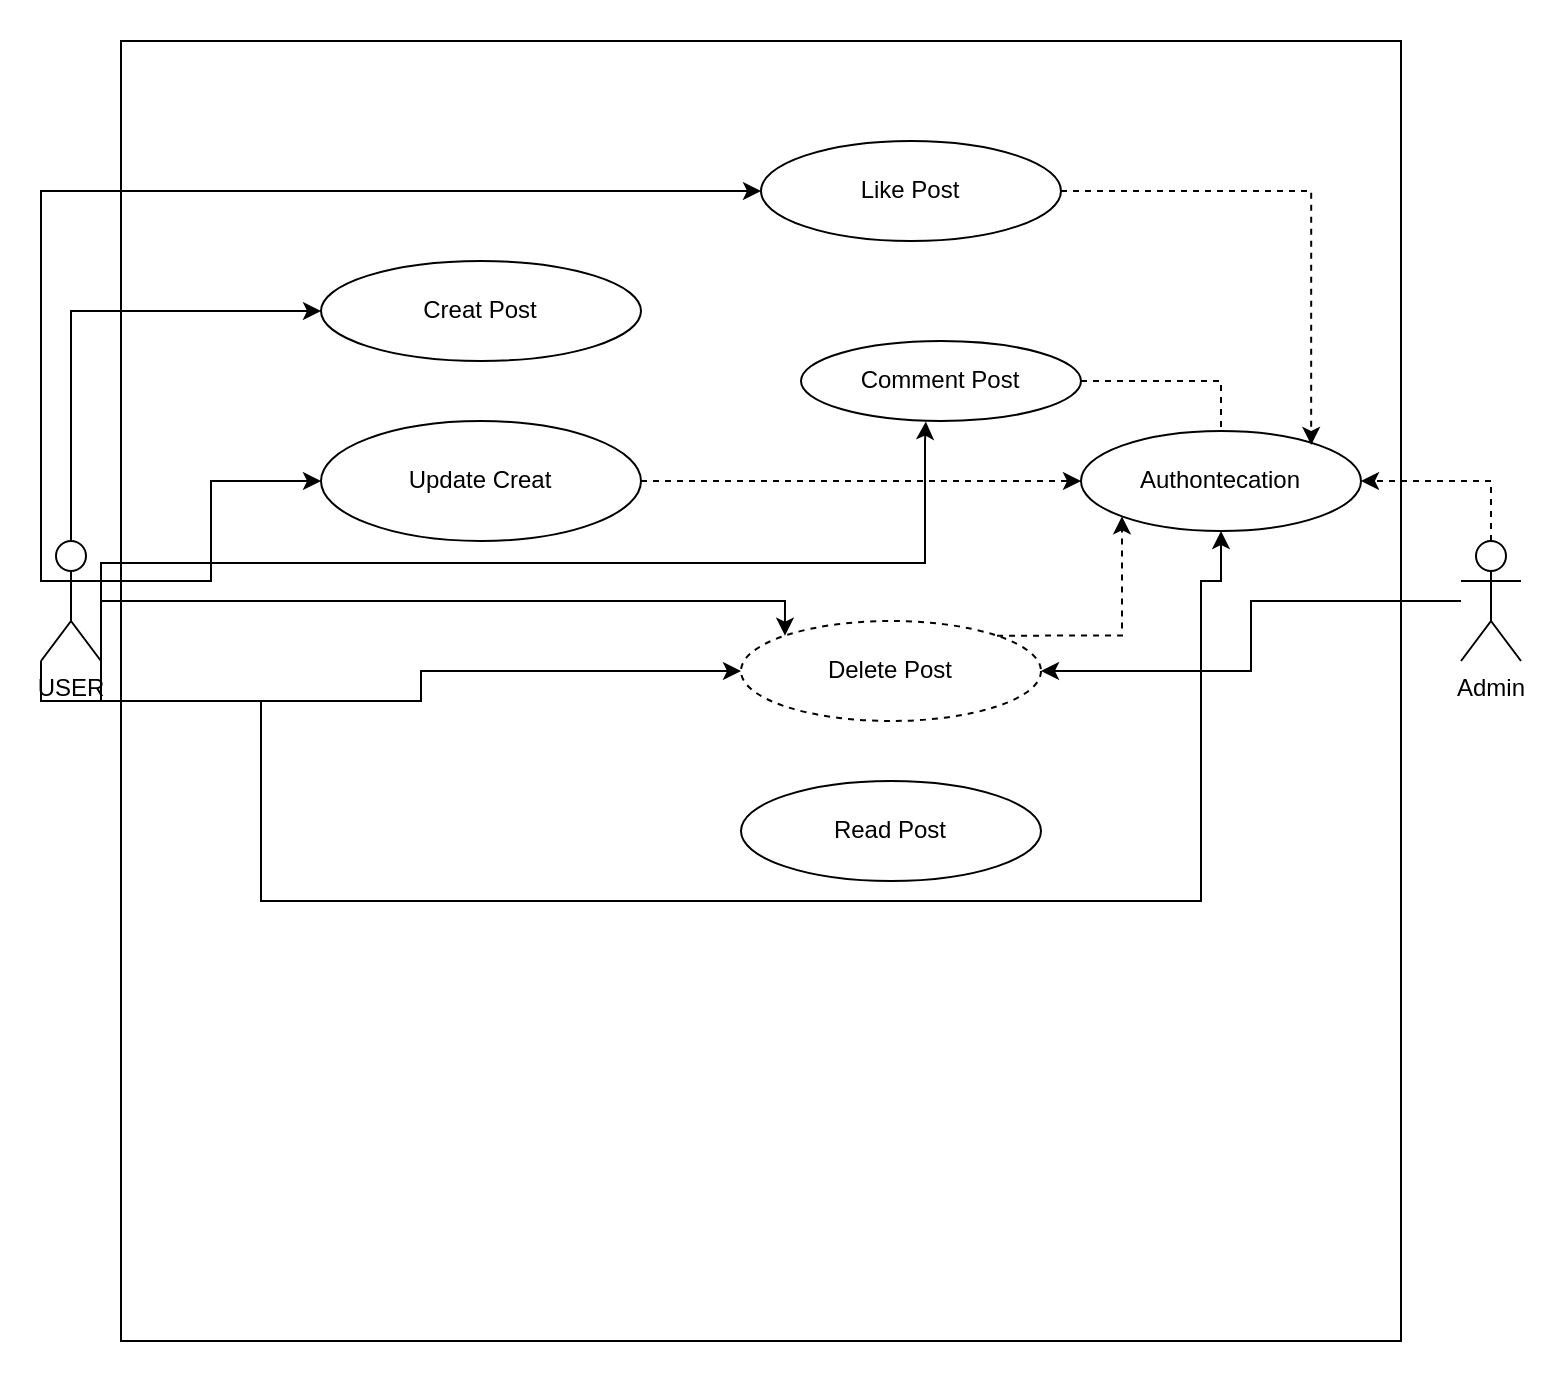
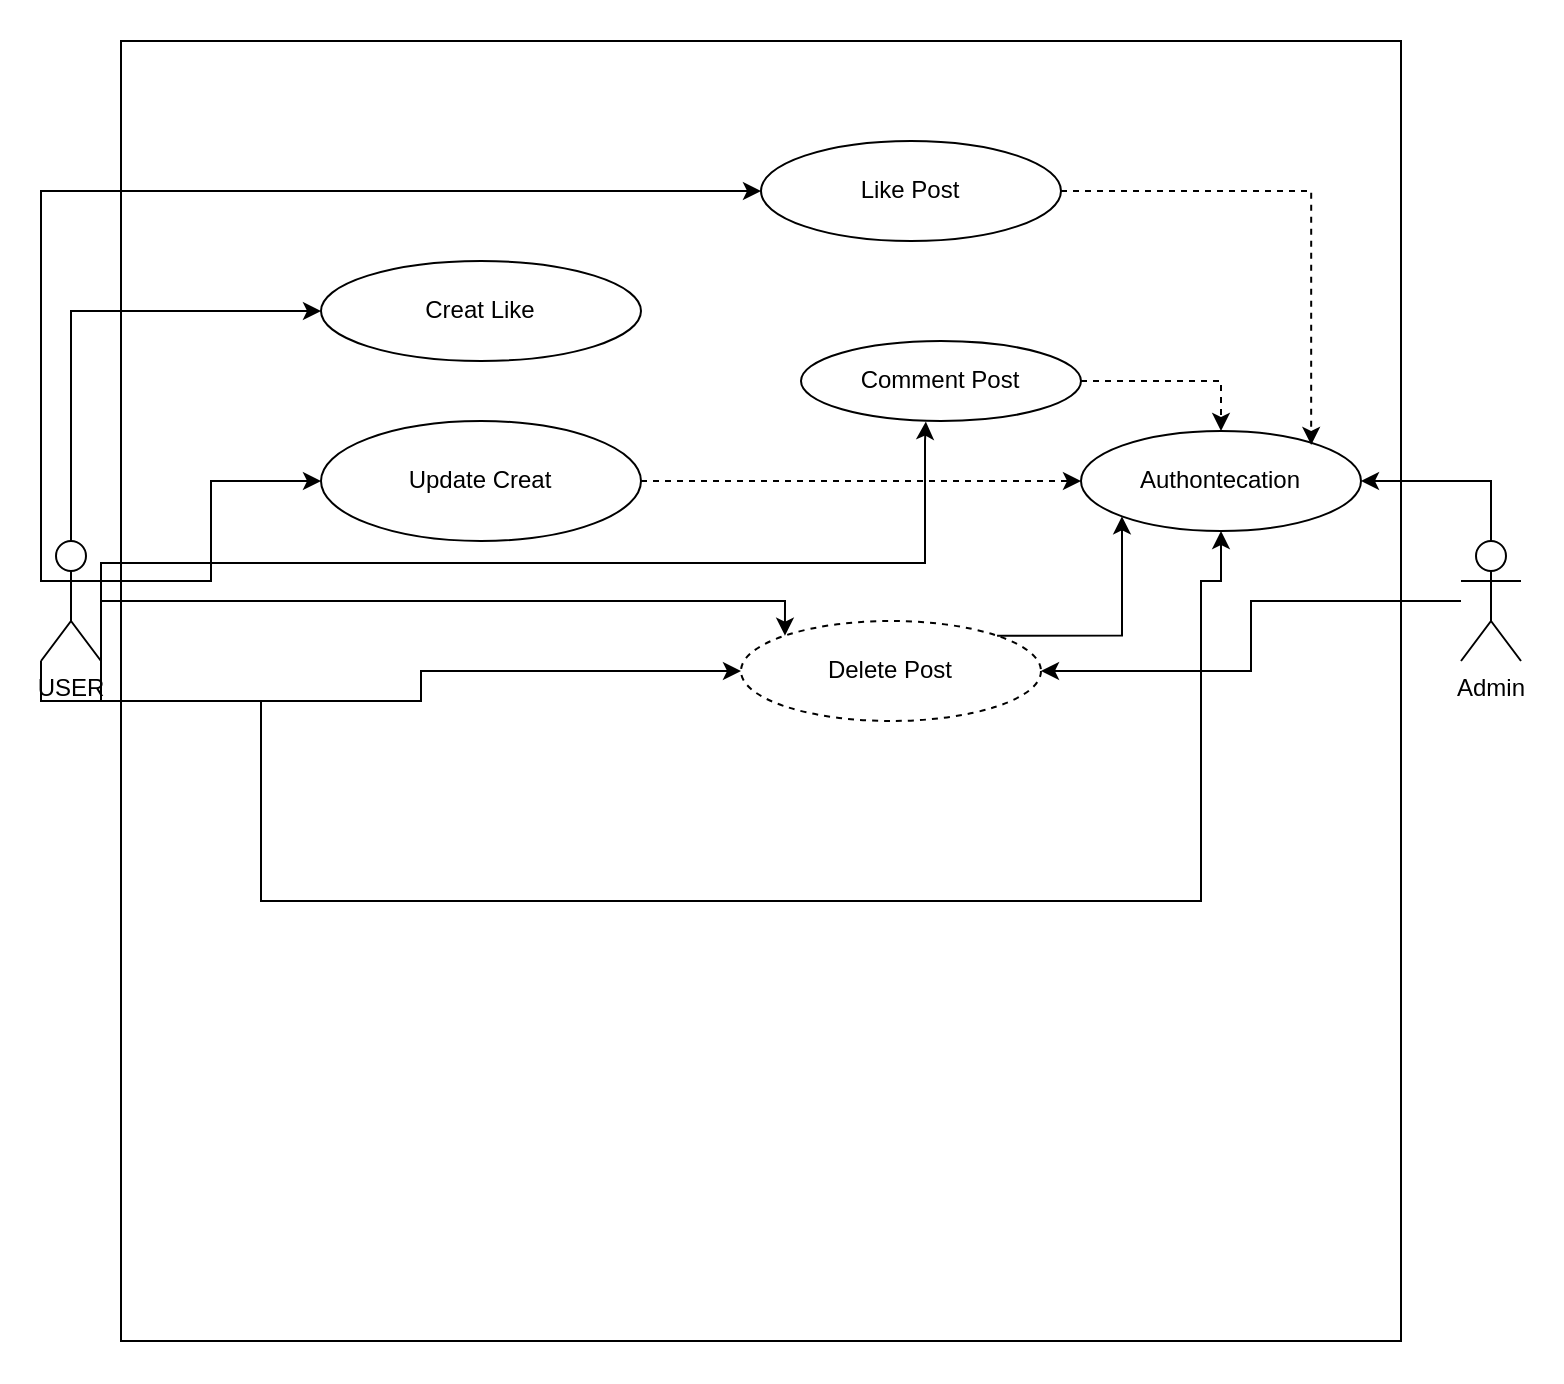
  <mxCell id="0" />
  <mxCell id="1" parent="0" />
  <mxCell id="2" style="edgeStyle=orthogonalEdgeStyle;rounded=0;orthogonalLoop=1;jettySize=auto;html=1;exitX=0.5;exitY=0;exitDx=0;exitDy=0;exitPerimeter=0;entryX=0;entryY=0.5;entryDx=0;entryDy=0;" edge="1" parent="1" source="9" target="14"><mxGeometry relative="1" as="geometry" /></mxCell>
  <mxCell id="3" style="edgeStyle=orthogonalEdgeStyle;rounded=0;orthogonalLoop=1;jettySize=auto;html=1;exitX=1;exitY=0.333;exitDx=0;exitDy=0;exitPerimeter=0;" edge="1" parent="1" source="9" target="16"><mxGeometry relative="1" as="geometry" /></mxCell>
  <mxCell id="4" style="edgeStyle=orthogonalEdgeStyle;rounded=0;orthogonalLoop=1;jettySize=auto;html=1;exitX=1;exitY=1;exitDx=0;exitDy=0;exitPerimeter=0;" edge="1" parent="1" source="9" target="18"><mxGeometry relative="1" as="geometry" /></mxCell>
  <mxCell id="5" style="edgeStyle=orthogonalEdgeStyle;rounded=0;orthogonalLoop=1;jettySize=auto;html=1;exitX=0;exitY=1;exitDx=0;exitDy=0;exitPerimeter=0;entryX=0.5;entryY=1;entryDx=0;entryDy=0;" edge="1" parent="1" source="9" target="19"><mxGeometry relative="1" as="geometry"><Array as="points"><mxPoint x="20" y="350" /><mxPoint x="130" y="350" /><mxPoint x="130" y="450" /><mxPoint x="600" y="450" /><mxPoint x="600" y="290" /><mxPoint x="610" y="290" /></Array></mxGeometry></mxCell>
  <mxCell id="6" style="edgeStyle=orthogonalEdgeStyle;rounded=0;orthogonalLoop=1;jettySize=auto;html=1;exitX=1;exitY=0.333;exitDx=0;exitDy=0;exitPerimeter=0;entryX=0;entryY=0.5;entryDx=0;entryDy=0;" edge="1" parent="1" source="9" target="21"><mxGeometry relative="1" as="geometry"><Array as="points"><mxPoint x="20" y="290" /><mxPoint x="20" y="95" /></Array></mxGeometry></mxCell>
  <mxCell id="7" style="edgeStyle=orthogonalEdgeStyle;rounded=0;orthogonalLoop=1;jettySize=auto;html=1;exitX=1;exitY=1;exitDx=0;exitDy=0;exitPerimeter=0;entryX=0.446;entryY=1.007;entryDx=0;entryDy=0;entryPerimeter=0;" edge="1" parent="1" source="9" target="23"><mxGeometry relative="1" as="geometry"><Array as="points"><mxPoint x="50" y="281" /><mxPoint x="462" y="281" /><mxPoint x="462" y="220" /><mxPoint x="462" y="220" /></Array></mxGeometry></mxCell>
  <mxCell id="8" style="edgeStyle=orthogonalEdgeStyle;rounded=0;orthogonalLoop=1;jettySize=auto;html=1;entryX=0;entryY=0;entryDx=0;entryDy=0;" edge="1" parent="1" source="9" target="18"><mxGeometry relative="1" as="geometry"><Array as="points"><mxPoint x="392" y="300" /></Array></mxGeometry></mxCell>
  <mxCell id="9" value="USER" style="shape=umlActor;verticalLabelPosition=bottom;verticalAlign=top;html=1;" vertex="1" parent="1"><mxGeometry x="20" y="270" width="30" height="60" as="geometry" /></mxCell>
  <mxCell id="10" style="edgeStyle=orthogonalEdgeStyle;rounded=0;orthogonalLoop=1;jettySize=auto;html=1;entryX=1;entryY=0.5;entryDx=0;entryDy=0;" edge="1" parent="1" source="12" target="18"><mxGeometry relative="1" as="geometry" /></mxCell>
- <mxCell id="11" style="edgeStyle=orthogonalEdgeStyle;rounded=0;orthogonalLoop=1;jettySize=auto;html=1;entryX=1;entryY=0.5;entryDx=0;entryDy=0;dashed=1;" edge="1" parent="1" source="12" target="19"><mxGeometry relative="1" as="geometry"><Array as="points"><mxPoint x="745" y="240" /></Array></mxGeometry></mxCell>
+ <mxCell id="11" style="edgeStyle=orthogonalEdgeStyle;rounded=0;orthogonalLoop=1;jettySize=auto;html=1;entryX=1;entryY=0.5;entryDx=0;entryDy=0;" edge="1" parent="1" source="12" target="19"><mxGeometry relative="1" as="geometry"><Array as="points"><mxPoint x="745" y="240" /></Array></mxGeometry></mxCell>
  <mxCell id="12" value="Admin" style="shape=umlActor;verticalLabelPosition=bottom;verticalAlign=top;html=1;" vertex="1" parent="1"><mxGeometry x="730" y="270" width="30" height="60" as="geometry" /></mxCell>
  <mxCell id="13" value="" style="rounded=0;whiteSpace=wrap;html=1;fillColor=none;" vertex="1" parent="1"><mxGeometry x="60" width="640" height="650" as="geometry" y="20" /></mxCell>
- <mxCell id="14" value="Creat Post" style="ellipse;whiteSpace=wrap;html=1;fillColor=none;" vertex="1" parent="1"><mxGeometry x="160" y="130" width="160" height="50" as="geometry" /></mxCell>
+ <mxCell id="14" value="Creat Like" style="ellipse;whiteSpace=wrap;html=1;fillColor=none;" vertex="1" parent="1"><mxGeometry x="160" y="130" width="160" height="50" as="geometry" /></mxCell>
  <mxCell id="15" style="edgeStyle=orthogonalEdgeStyle;rounded=0;orthogonalLoop=1;jettySize=auto;html=1;exitX=1;exitY=0.5;exitDx=0;exitDy=0;dashed=1;endArrow=classic;endFill=1;" edge="1" parent="1" source="16" target="19"><mxGeometry relative="1" as="geometry" /></mxCell>
  <mxCell id="16" value="Update Creat" style="ellipse;whiteSpace=wrap;html=1;fillColor=none;" vertex="1" parent="1"><mxGeometry x="160" y="210" width="160" height="60" as="geometry" /></mxCell>
- <mxCell id="17" style="edgeStyle=orthogonalEdgeStyle;rounded=0;orthogonalLoop=1;jettySize=auto;html=1;exitX=1;exitY=0;exitDx=0;exitDy=0;entryX=0;entryY=1;entryDx=0;entryDy=0;dashed=1;endArrow=classic;endFill=1;" edge="1" parent="1" source="18" target="19"><mxGeometry relative="1" as="geometry" /></mxCell>
+ <mxCell id="17" style="edgeStyle=orthogonalEdgeStyle;rounded=0;orthogonalLoop=1;jettySize=auto;html=1;exitX=1;exitY=0;exitDx=0;exitDy=0;entryX=0;entryY=1;entryDx=0;entryDy=0;dashed=0;endArrow=classic;endFill=1;" edge="1" parent="1" source="18" target="19"><mxGeometry relative="1" as="geometry" /></mxCell>
  <mxCell id="18" value="Delete Post" style="ellipse;whiteSpace=wrap;html=1;fillColor=none;dashed=1;" vertex="1" parent="1"><mxGeometry x="370" y="310" width="150" height="50" as="geometry" /></mxCell>
  <mxCell id="19" value="Authontecation" style="ellipse;whiteSpace=wrap;html=1;fillColor=none;" vertex="1" parent="1"><mxGeometry x="540" y="215" width="140" height="50" as="geometry" /></mxCell>
  <mxCell id="20" style="edgeStyle=orthogonalEdgeStyle;rounded=0;orthogonalLoop=1;jettySize=auto;html=1;exitX=1;exitY=0.5;exitDx=0;exitDy=0;entryX=0.822;entryY=0.139;entryDx=0;entryDy=0;entryPerimeter=0;dashed=1;endArrow=classic;endFill=1;" edge="1" parent="1" source="21" target="19"><mxGeometry relative="1" as="geometry" /></mxCell>
  <mxCell id="21" value="Like Post" style="ellipse;whiteSpace=wrap;html=1;fillColor=none;" vertex="1" parent="1"><mxGeometry x="380" y="70" width="150" height="50" as="geometry" /></mxCell>
- <mxCell id="22" style="edgeStyle=orthogonalEdgeStyle;rounded=0;orthogonalLoop=1;jettySize=auto;html=1;exitX=1;exitY=0.5;exitDx=0;exitDy=0;entryX=0.5;entryY=0;entryDx=0;entryDy=0;dashed=1;endArrow=none;endFill=1;" edge="1" parent="1" source="23" target="19"><mxGeometry relative="1" as="geometry" /></mxCell>
+ <mxCell id="22" style="edgeStyle=orthogonalEdgeStyle;rounded=0;orthogonalLoop=1;jettySize=auto;html=1;exitX=1;exitY=0.5;exitDx=0;exitDy=0;entryX=0.5;entryY=0;entryDx=0;entryDy=0;dashed=1;endArrow=classic;endFill=1;" edge="1" parent="1" source="23" target="19"><mxGeometry relative="1" as="geometry" /></mxCell>
  <mxCell id="23" value="Comment Post" style="ellipse;whiteSpace=wrap;html=1;fillColor=none;" vertex="1" parent="1"><mxGeometry x="400" y="170" width="140" height="40" as="geometry" /></mxCell>
- <mxCell id="24" value="Read Post" style="ellipse;whiteSpace=wrap;html=1;fillColor=none;" vertex="1" parent="1"><mxGeometry x="370" y="390" width="150" height="50" as="geometry" /></mxCell>
